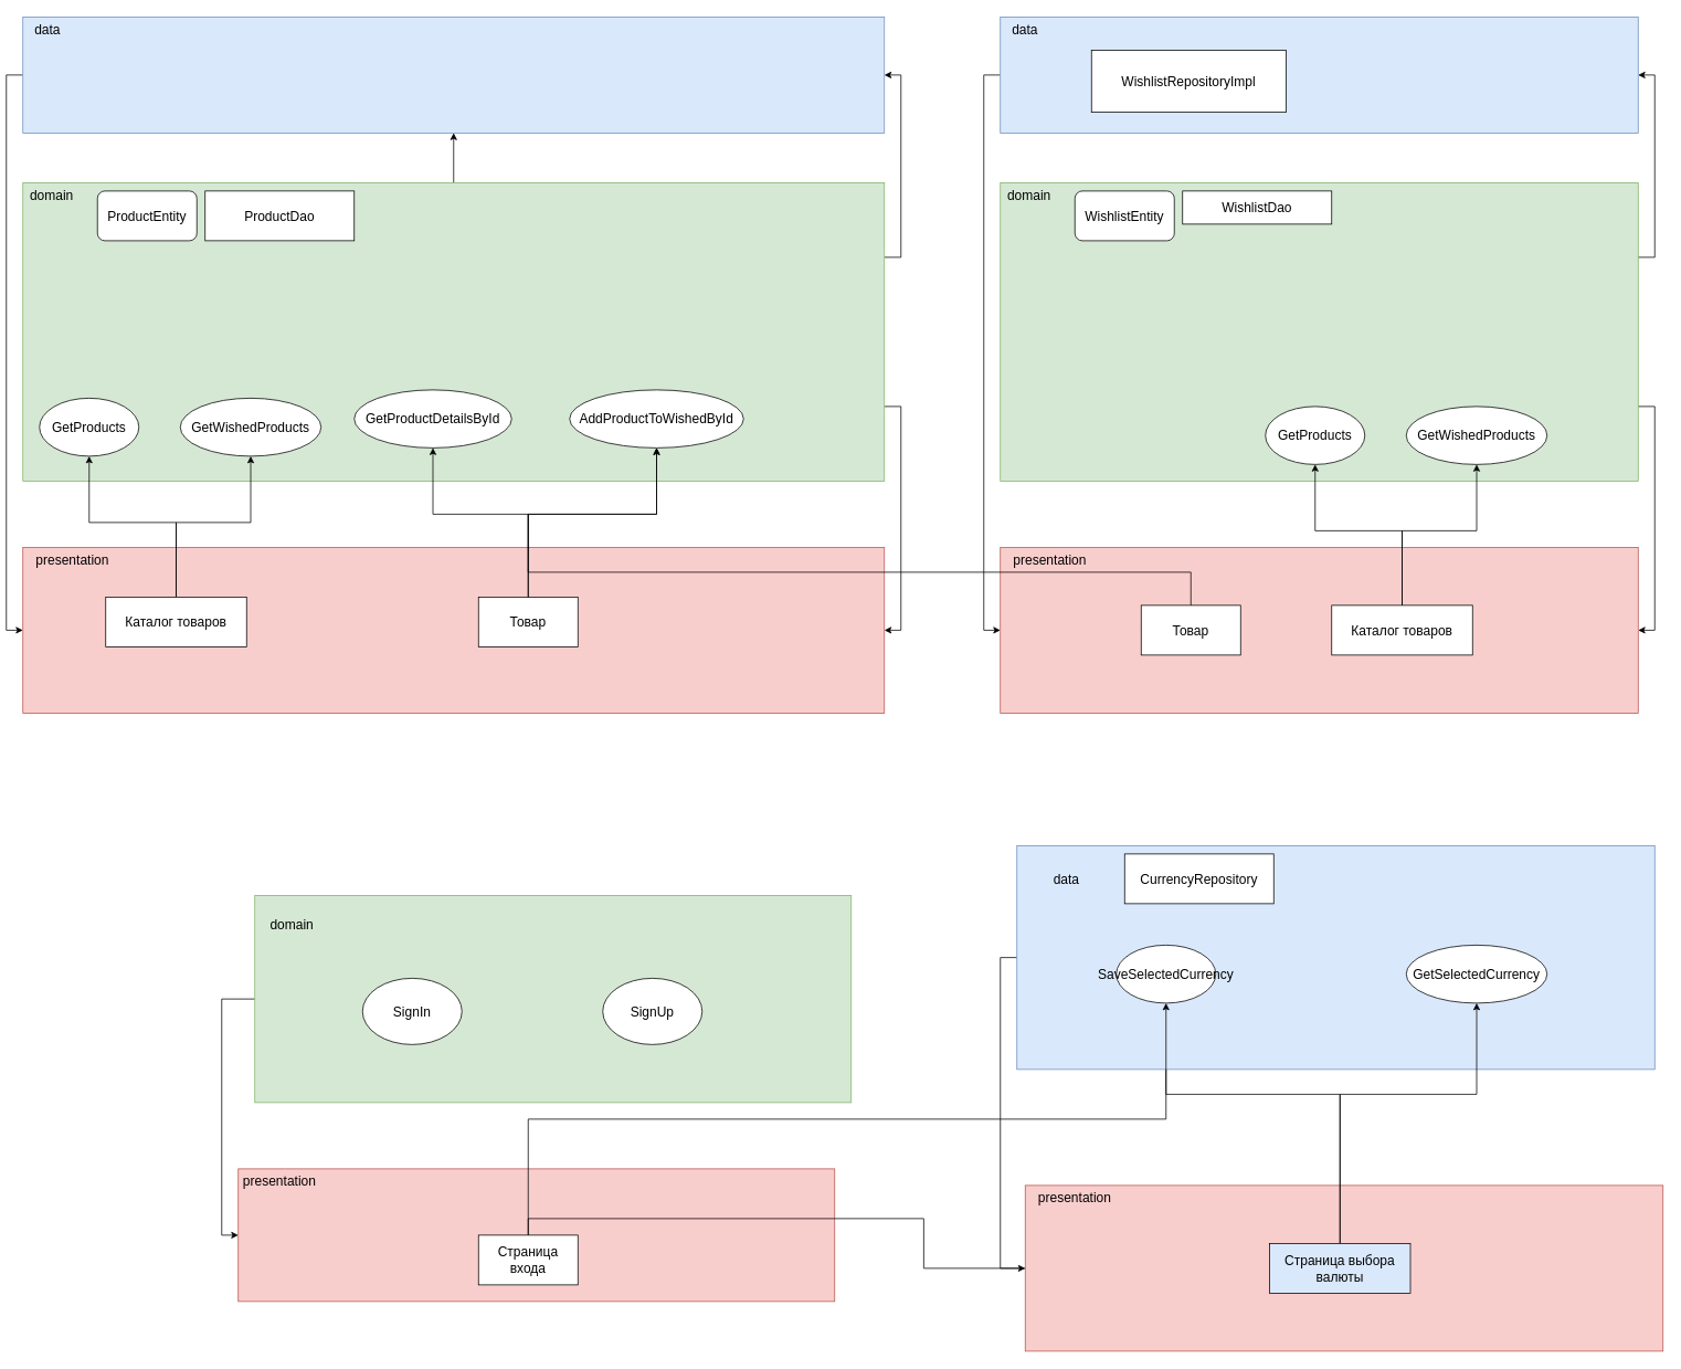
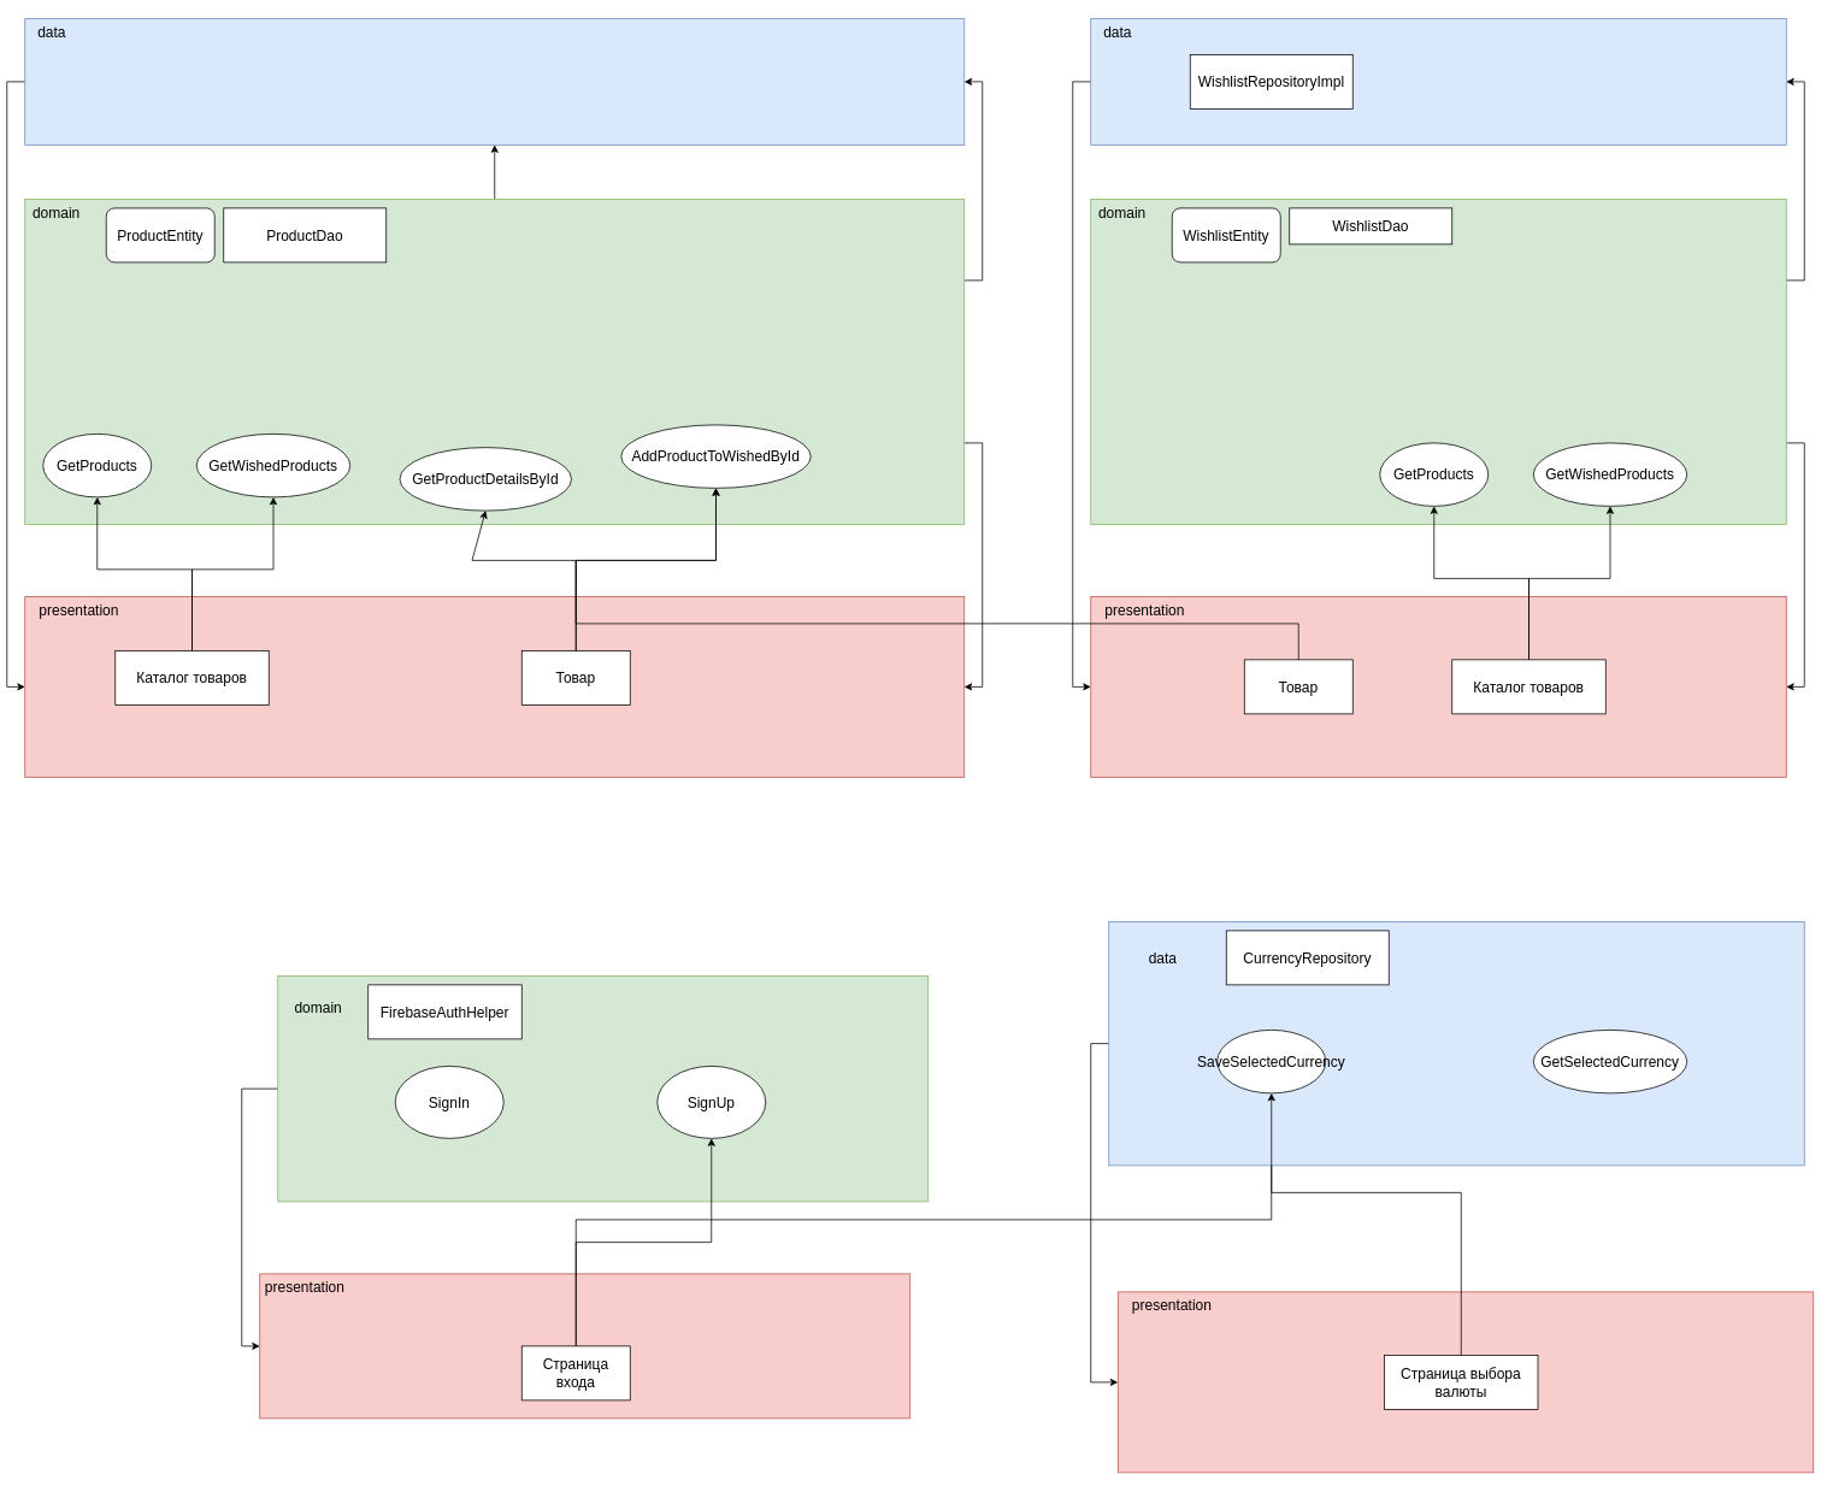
  <mxCell id="0" />
  <mxCell id="1" parent="0" />
  <mxCell id="2" style="edgeStyle=orthogonalEdgeStyle;rounded=0;orthogonalLoop=1;jettySize=auto;html=1;exitX=0;exitY=0.5;exitDx=0;exitDy=0;entryX=0;entryY=0.5;entryDx=0;entryDy=0;" parent="1" source="3" target="12" edge="1"><mxGeometry relative="1" as="geometry" /></mxCell>
  <mxCell id="3" value="" style="rounded=0;whiteSpace=wrap;html=1;fillColor=#dae8fc;strokeColor=#6c8ebf;" parent="1" vertex="1"><mxGeometry x="20" y="20" width="1040" height="140" as="geometry" /></mxCell>
  <mxCell id="4" value="data" style="text;html=1;align=center;verticalAlign=middle;whiteSpace=wrap;rounded=0;fontSize=16;" parent="1" vertex="1"><mxGeometry x="20" y="20" width="60" height="30" as="geometry" /></mxCell>
  <mxCell id="5" style="edgeStyle=orthogonalEdgeStyle;rounded=0;orthogonalLoop=1;jettySize=auto;html=1;exitX=1;exitY=0.25;exitDx=0;exitDy=0;entryX=1;entryY=0.5;entryDx=0;entryDy=0;" parent="1" source="8" target="3" edge="1"><mxGeometry relative="1" as="geometry" /></mxCell>
  <mxCell id="6" style="edgeStyle=orthogonalEdgeStyle;rounded=0;orthogonalLoop=1;jettySize=auto;html=1;exitX=1;exitY=0.75;exitDx=0;exitDy=0;entryX=1;entryY=0.5;entryDx=0;entryDy=0;" parent="1" source="8" target="12" edge="1"><mxGeometry relative="1" as="geometry" /></mxCell>
  <mxCell id="7" value="" style="edgeStyle=orthogonalEdgeStyle;rounded=0;orthogonalLoop=1;jettySize=auto;html=1;" edge="1" parent="1" source="8" target="3"><mxGeometry relative="1" as="geometry" /></mxCell>
  <mxCell id="8" value="" style="rounded=0;whiteSpace=wrap;html=1;fillColor=#d5e8d4;strokeColor=#82b366;" parent="1" vertex="1"><mxGeometry x="20" y="220" width="1040" height="360" as="geometry" /></mxCell>
  <mxCell id="9" value="&lt;font style=&quot;font-size: 16px;&quot;&gt;ProductDao&lt;/font&gt;" style="rounded=0;whiteSpace=wrap;html=1;fontSize=16;" parent="1" vertex="1"><mxGeometry x="240" y="230" width="180" height="60" as="geometry" /></mxCell>
  <mxCell id="10" value="domain" style="text;html=1;align=center;verticalAlign=middle;whiteSpace=wrap;rounded=0;fontSize=16;" parent="1" vertex="1"><mxGeometry x="20" y="220" width="70" height="30" as="geometry" /></mxCell>
  <mxCell id="11" value="ProductEntity" style="rounded=1;whiteSpace=wrap;html=1;fontSize=16;" parent="1" vertex="1"><mxGeometry x="110" y="230" width="120" height="60" as="geometry" /></mxCell>
  <mxCell id="12" value="" style="rounded=0;whiteSpace=wrap;html=1;fillColor=#f8cecc;strokeColor=#b85450;" parent="1" vertex="1"><mxGeometry x="20" y="660" width="1040" height="200" as="geometry" /></mxCell>
  <mxCell id="13" value="presentation" style="text;html=1;align=center;verticalAlign=middle;whiteSpace=wrap;rounded=0;fontSize=16;" parent="1" vertex="1"><mxGeometry x="30" y="660" width="100" height="30" as="geometry" /></mxCell>
  <mxCell id="14" style="edgeStyle=orthogonalEdgeStyle;rounded=0;orthogonalLoop=1;jettySize=auto;html=1;exitX=0.5;exitY=0;exitDx=0;exitDy=0;entryX=0.5;entryY=1;entryDx=0;entryDy=0;" parent="1" source="16" target="18" edge="1"><mxGeometry relative="1" as="geometry"><Array as="points"><mxPoint x="205" y="630" /><mxPoint x="295" y="630" /></Array></mxGeometry></mxCell>
  <mxCell id="15" style="edgeStyle=orthogonalEdgeStyle;rounded=0;orthogonalLoop=1;jettySize=auto;html=1;exitX=0.5;exitY=0;exitDx=0;exitDy=0;entryX=0.5;entryY=1;entryDx=0;entryDy=0;" parent="1" source="16" target="17" edge="1"><mxGeometry relative="1" as="geometry"><Array as="points"><mxPoint x="205" y="630" /><mxPoint x="100" y="630" /></Array></mxGeometry></mxCell>
  <mxCell id="16" value="Каталог товаров" style="rounded=0;whiteSpace=wrap;html=1;fontSize=16;" parent="1" vertex="1"><mxGeometry x="120" y="720" width="170" height="60" as="geometry" /></mxCell>
  <mxCell id="17" value="GetProducts" style="ellipse;whiteSpace=wrap;html=1;fontSize=16;" parent="1" vertex="1"><mxGeometry x="40" y="480" width="120" height="70" as="geometry" /></mxCell>
  <mxCell id="18" value="GetWishedProducts" style="ellipse;whiteSpace=wrap;html=1;fontSize=16;" parent="1" vertex="1"><mxGeometry x="210" y="480" width="170" height="70" as="geometry" /></mxCell>
  <mxCell id="19" value="Товар" style="rounded=0;whiteSpace=wrap;html=1;fontSize=16;" parent="1" vertex="1"><mxGeometry x="570" y="720" width="120" height="60" as="geometry" /></mxCell>
- <mxCell id="20" value="GetProductDetailsById" style="ellipse;whiteSpace=wrap;html=1;fontSize=16;" parent="1" vertex="1"><mxGeometry x="420" y="470" width="190" height="70" as="geometry" /></mxCell>
+ <mxCell id="20" value="GetProductDetailsById" style="ellipse;whiteSpace=wrap;html=1;fontSize=16;" parent="1" vertex="1"><mxGeometry x="435" y="495" width="190" height="70" as="geometry" /></mxCell>
  <mxCell id="21" value="AddProductToWishedById" style="ellipse;whiteSpace=wrap;html=1;fontSize=16;" parent="1" vertex="1"><mxGeometry x="680" y="470" width="210" height="70" as="geometry" /></mxCell>
  <mxCell id="22" style="edgeStyle=orthogonalEdgeStyle;rounded=0;orthogonalLoop=1;jettySize=auto;html=1;exitX=0.5;exitY=0;exitDx=0;exitDy=0;entryX=0.5;entryY=1;entryDx=0;entryDy=0;" parent="1" edge="1"><mxGeometry relative="1" as="geometry"><mxPoint x="890" y="530" as="targetPoint" /></mxGeometry></mxCell>
  <mxCell id="23" style="edgeStyle=orthogonalEdgeStyle;rounded=0;orthogonalLoop=1;jettySize=auto;html=1;exitX=0;exitY=0.5;exitDx=0;exitDy=0;entryX=0;entryY=0.5;entryDx=0;entryDy=0;" parent="1" source="24" target="25" edge="1"><mxGeometry relative="1" as="geometry" /></mxCell>
  <mxCell id="24" value="" style="rounded=0;whiteSpace=wrap;html=1;fillColor=#d5e8d4;strokeColor=#82b366;" parent="1" vertex="1"><mxGeometry x="300" y="1080" width="720" height="250" as="geometry" /></mxCell>
  <mxCell id="25" value="" style="rounded=0;whiteSpace=wrap;html=1;fillColor=#f8cecc;strokeColor=#b85450;" parent="1" vertex="1"><mxGeometry x="280" y="1410" width="720" height="160" as="geometry" /></mxCell>
+ <mxCell id="26" value="FirebaseAuthHelper" style="rounded=0;whiteSpace=wrap;html=1;fontSize=16;" parent="1" vertex="1"><mxGeometry x="400" y="1090" width="170" height="60" as="geometry" /></mxCell>
  <mxCell id="27" style="edgeStyle=orthogonalEdgeStyle;rounded=0;orthogonalLoop=1;jettySize=auto;html=1;exitX=0.5;exitY=0;exitDx=0;exitDy=0;" parent="1" source="29" target="63" edge="1"><mxGeometry relative="1" as="geometry" /></mxCell>
- <mxCell id="28" style="edgeStyle=orthogonalEdgeStyle;rounded=0;orthogonalLoop=1;jettySize=auto;html=1;exitX=0.5;exitY=0;exitDx=0;exitDy=0;" parent="1" source="29" target="62" edge="1"><mxGeometry relative="1" as="geometry" /></mxCell>
+ <mxCell id="28" style="edgeStyle=orthogonalEdgeStyle;rounded=0;orthogonalLoop=1;jettySize=auto;html=1;exitX=0.5;exitY=0;exitDx=0;exitDy=0;entryX=0.5;entryY=1;entryDx=0;entryDy=0;" parent="1" source="29" target="31" edge="1"><mxGeometry relative="1" as="geometry" /></mxCell>
  <mxCell id="29" value="Страница входа" style="rounded=0;whiteSpace=wrap;html=1;fontSize=16;" parent="1" vertex="1"><mxGeometry x="570" y="1490" width="120" height="60" as="geometry" /></mxCell>
  <mxCell id="30" value="SignIn" style="ellipse;whiteSpace=wrap;html=1;fontSize=16;" parent="1" vertex="1"><mxGeometry x="430" y="1180" width="120" height="80" as="geometry" /></mxCell>
  <mxCell id="31" value="SignUp" style="ellipse;whiteSpace=wrap;html=1;fontSize=16;" parent="1" vertex="1"><mxGeometry x="720" y="1180" width="120" height="80" as="geometry" /></mxCell>
  <mxCell id="32" value="presentation" style="text;html=1;align=center;verticalAlign=middle;whiteSpace=wrap;rounded=0;fontSize=16;" parent="1" vertex="1"><mxGeometry x="280" y="1410" width="100" height="30" as="geometry" /></mxCell>
  <mxCell id="33" value="" style="endArrow=classic;html=1;rounded=0;exitX=0.5;exitY=0;exitDx=0;exitDy=0;entryX=0.5;entryY=1;entryDx=0;entryDy=0;" parent="1" source="19" target="20" edge="1"><mxGeometry width="50" height="50" relative="1" as="geometry"><mxPoint x="640" y="470" as="sourcePoint" /><mxPoint x="690" y="420" as="targetPoint" /><Array as="points"><mxPoint x="630" y="620" /><mxPoint x="515" y="620" /></Array></mxGeometry></mxCell>
  <mxCell id="34" style="edgeStyle=orthogonalEdgeStyle;rounded=0;orthogonalLoop=1;jettySize=auto;html=1;exitX=0.5;exitY=0;exitDx=0;exitDy=0;entryX=0.5;entryY=1;entryDx=0;entryDy=0;" parent="1" source="19" target="21" edge="1"><mxGeometry relative="1" as="geometry"><Array as="points"><mxPoint x="630" y="620" /><mxPoint x="785" y="620" /></Array></mxGeometry></mxCell>
  <mxCell id="35" style="edgeStyle=orthogonalEdgeStyle;rounded=0;orthogonalLoop=1;jettySize=auto;html=1;exitX=0;exitY=0.5;exitDx=0;exitDy=0;entryX=0;entryY=0.5;entryDx=0;entryDy=0;" edge="1" parent="1" source="36" target="45"><mxGeometry relative="1" as="geometry" /></mxCell>
  <mxCell id="36" value="" style="rounded=0;whiteSpace=wrap;html=1;fillColor=#dae8fc;strokeColor=#6c8ebf;" vertex="1" parent="1"><mxGeometry x="1200" y="20" width="770" height="140" as="geometry" /></mxCell>
- <mxCell id="37" value="WishlistRepositoryImpl" style="rounded=0;whiteSpace=wrap;html=1;fontSize=16;" vertex="1" parent="1"><mxGeometry x="1310" y="60" width="235" height="75" as="geometry" /></mxCell>
+ <mxCell id="37" value="WishlistRepositoryImpl" style="rounded=0;whiteSpace=wrap;html=1;fontSize=16;" vertex="1" parent="1"><mxGeometry x="1310" y="60" width="180" height="60" as="geometry" /></mxCell>
  <mxCell id="38" value="data" style="text;html=1;align=center;verticalAlign=middle;whiteSpace=wrap;rounded=0;fontSize=16;" vertex="1" parent="1"><mxGeometry x="1200" y="20" width="60" height="30" as="geometry" /></mxCell>
  <mxCell id="39" style="edgeStyle=orthogonalEdgeStyle;rounded=0;orthogonalLoop=1;jettySize=auto;html=1;exitX=1;exitY=0.25;exitDx=0;exitDy=0;entryX=1;entryY=0.5;entryDx=0;entryDy=0;" edge="1" parent="1" source="41" target="36"><mxGeometry relative="1" as="geometry" /></mxCell>
  <mxCell id="40" style="edgeStyle=orthogonalEdgeStyle;rounded=0;orthogonalLoop=1;jettySize=auto;html=1;exitX=1;exitY=0.75;exitDx=0;exitDy=0;entryX=1;entryY=0.5;entryDx=0;entryDy=0;" edge="1" parent="1" source="41" target="45"><mxGeometry relative="1" as="geometry" /></mxCell>
  <mxCell id="41" value="" style="rounded=0;whiteSpace=wrap;html=1;fillColor=#d5e8d4;strokeColor=#82b366;" vertex="1" parent="1"><mxGeometry x="1200" y="220" width="770" height="360" as="geometry" /></mxCell>
  <mxCell id="42" value="&lt;font style=&quot;font-size: 16px;&quot;&gt;WishlistDao&lt;/font&gt;" style="rounded=0;whiteSpace=wrap;html=1;fontSize=16;" vertex="1" parent="1"><mxGeometry x="1420" y="230" width="180" height="40" as="geometry" /></mxCell>
  <mxCell id="43" value="domain" style="text;html=1;align=center;verticalAlign=middle;whiteSpace=wrap;rounded=0;fontSize=16;" vertex="1" parent="1"><mxGeometry x="1200" y="220" width="70" height="30" as="geometry" /></mxCell>
  <mxCell id="44" value="WishlistEntity" style="rounded=1;whiteSpace=wrap;html=1;fontSize=16;" vertex="1" parent="1"><mxGeometry x="1290" y="230" width="120" height="60" as="geometry" /></mxCell>
  <mxCell id="45" value="" style="rounded=0;whiteSpace=wrap;html=1;fillColor=#f8cecc;strokeColor=#b85450;" vertex="1" parent="1"><mxGeometry x="1200" y="660" width="770" height="200" as="geometry" /></mxCell>
  <mxCell id="46" value="presentation" style="text;html=1;align=center;verticalAlign=middle;whiteSpace=wrap;rounded=0;fontSize=16;" vertex="1" parent="1"><mxGeometry x="1210" y="660" width="100" height="30" as="geometry" /></mxCell>
  <mxCell id="47" style="edgeStyle=orthogonalEdgeStyle;rounded=0;orthogonalLoop=1;jettySize=auto;html=1;exitX=0.5;exitY=0;exitDx=0;exitDy=0;entryX=0.5;entryY=1;entryDx=0;entryDy=0;" edge="1" parent="1" source="49" target="51"><mxGeometry relative="1" as="geometry"><Array as="points"><mxPoint x="1685" y="640" /><mxPoint x="1775" y="640" /></Array></mxGeometry></mxCell>
  <mxCell id="48" style="edgeStyle=orthogonalEdgeStyle;rounded=0;orthogonalLoop=1;jettySize=auto;html=1;exitX=0.5;exitY=0;exitDx=0;exitDy=0;entryX=0.5;entryY=1;entryDx=0;entryDy=0;" edge="1" parent="1" source="49" target="50"><mxGeometry relative="1" as="geometry"><Array as="points"><mxPoint x="1685" y="640" /><mxPoint x="1580" y="640" /></Array></mxGeometry></mxCell>
  <mxCell id="49" value="Каталог товаров" style="rounded=0;whiteSpace=wrap;html=1;fontSize=16;" vertex="1" parent="1"><mxGeometry x="1600" y="730" width="170" height="60" as="geometry" /></mxCell>
  <mxCell id="50" value="GetProducts" style="ellipse;whiteSpace=wrap;html=1;fontSize=16;" vertex="1" parent="1"><mxGeometry x="1520" y="490" width="120" height="70" as="geometry" /></mxCell>
  <mxCell id="51" value="GetWishedProducts" style="ellipse;whiteSpace=wrap;html=1;fontSize=16;" vertex="1" parent="1"><mxGeometry x="1690" y="490" width="170" height="70" as="geometry" /></mxCell>
  <mxCell id="52" style="edgeStyle=orthogonalEdgeStyle;rounded=0;orthogonalLoop=1;jettySize=auto;html=1;exitX=0;exitY=0.5;exitDx=0;exitDy=0;entryX=0.5;entryY=1;entryDx=0;entryDy=0;" edge="1" parent="1" source="53" target="21"><mxGeometry relative="1" as="geometry"><Array as="points"><mxPoint x="1430" y="760" /><mxPoint x="1430" y="690" /><mxPoint x="630" y="690" /><mxPoint x="630" y="620" /><mxPoint x="785" y="620" /></Array></mxGeometry></mxCell>
  <mxCell id="53" value="Товар" style="rounded=0;whiteSpace=wrap;html=1;fontSize=16;" vertex="1" parent="1"><mxGeometry x="1370" y="730" width="120" height="60" as="geometry" /></mxCell>
  <mxCell id="54" style="edgeStyle=orthogonalEdgeStyle;rounded=0;orthogonalLoop=1;jettySize=auto;html=1;exitX=0;exitY=0.5;exitDx=0;exitDy=0;entryX=0;entryY=0.5;entryDx=0;entryDy=0;" edge="1" parent="1" source="55" target="58"><mxGeometry relative="1" as="geometry" /></mxCell>
  <mxCell id="55" value="" style="rounded=0;whiteSpace=wrap;html=1;fillColor=#dae8fc;strokeColor=#6c8ebf;" vertex="1" parent="1"><mxGeometry x="1220" y="1020" width="770" height="270" as="geometry" /></mxCell>
  <mxCell id="56" value="CurrencyRepository" style="rounded=0;whiteSpace=wrap;html=1;fontSize=16;" vertex="1" parent="1"><mxGeometry x="1350" y="1030" width="180" height="60" as="geometry" /></mxCell>
  <mxCell id="57" value="data" style="text;html=1;align=center;verticalAlign=middle;whiteSpace=wrap;rounded=0;fontSize=16;" vertex="1" parent="1"><mxGeometry x="1250" y="1045" width="60" height="30" as="geometry" /></mxCell>
  <mxCell id="58" value="" style="rounded=0;whiteSpace=wrap;html=1;fillColor=#f8cecc;strokeColor=#b85450;" vertex="1" parent="1"><mxGeometry x="1230" y="1430" width="770" height="200" as="geometry" /></mxCell>
  <mxCell id="59" value="presentation" style="text;html=1;align=center;verticalAlign=middle;whiteSpace=wrap;rounded=0;fontSize=16;" vertex="1" parent="1"><mxGeometry x="1240" y="1430" width="100" height="30" as="geometry" /></mxCell>
- <mxCell id="60" style="edgeStyle=orthogonalEdgeStyle;rounded=0;orthogonalLoop=1;jettySize=auto;html=1;exitX=0.5;exitY=0;exitDx=0;exitDy=0;entryX=0.5;entryY=1;entryDx=0;entryDy=0;" edge="1" parent="1" source="62" target="64"><mxGeometry relative="1" as="geometry"><Array as="points"><mxPoint x="1610" y="1320" /><mxPoint x="1775" y="1320" /></Array></mxGeometry></mxCell>
  <mxCell id="61" style="edgeStyle=orthogonalEdgeStyle;rounded=0;orthogonalLoop=1;jettySize=auto;html=1;exitX=0.5;exitY=0;exitDx=0;exitDy=0;entryX=0.5;entryY=1;entryDx=0;entryDy=0;" edge="1" parent="1" source="62" target="63"><mxGeometry relative="1" as="geometry"><Array as="points"><mxPoint x="1610" y="1320" /><mxPoint x="1400" y="1320" /></Array></mxGeometry></mxCell>
- <mxCell id="62" value="Страница выбора валюты" style="rounded=0;whiteSpace=wrap;html=1;fontSize=16;fillColor=#dae8fc;" vertex="1" parent="1"><mxGeometry x="1525" y="1500" width="170" height="60" as="geometry" /></mxCell>
+ <mxCell id="62" value="Страница выбора валюты" style="rounded=0;whiteSpace=wrap;html=1;fontSize=16;" vertex="1" parent="1"><mxGeometry x="1525" y="1500" width="170" height="60" as="geometry" /></mxCell>
  <mxCell id="63" value="SaveSelectedCurrency" style="ellipse;whiteSpace=wrap;html=1;fontSize=16;" vertex="1" parent="1"><mxGeometry x="1340" y="1140" width="120" height="70" as="geometry" /></mxCell>
  <mxCell id="64" value="GetSelectedCurrency" style="ellipse;whiteSpace=wrap;html=1;fontSize=16;" vertex="1" parent="1"><mxGeometry x="1690" y="1140" width="170" height="70" as="geometry" /></mxCell>
  <mxCell id="65" value="domain" style="text;html=1;align=center;verticalAlign=middle;whiteSpace=wrap;rounded=0;fontSize=16;" vertex="1" parent="1"><mxGeometry x="310" y="1100" width="70" height="30" as="geometry" /></mxCell>
